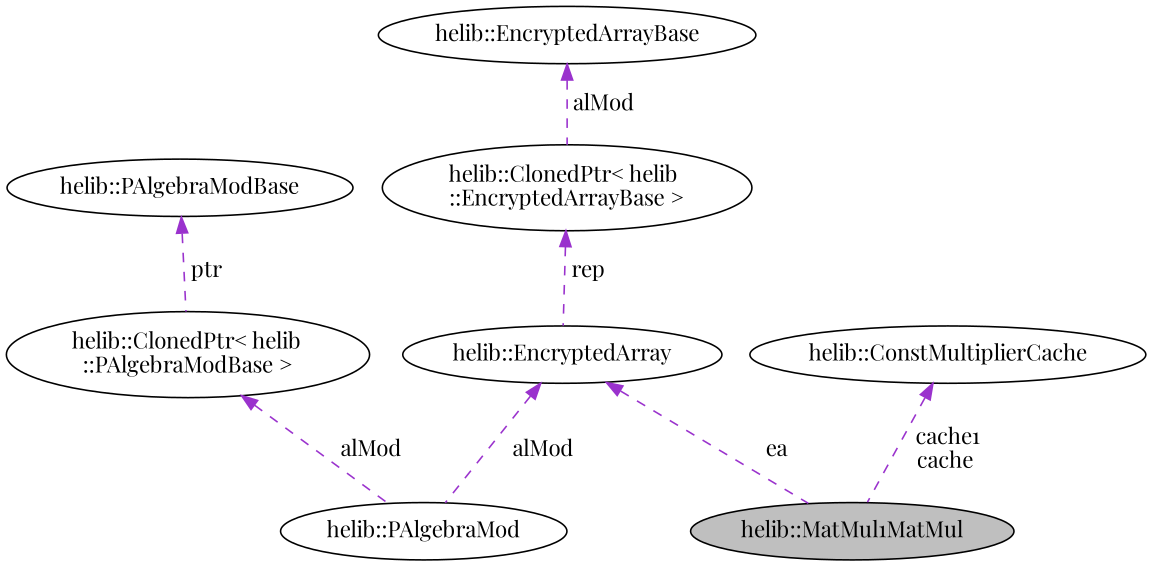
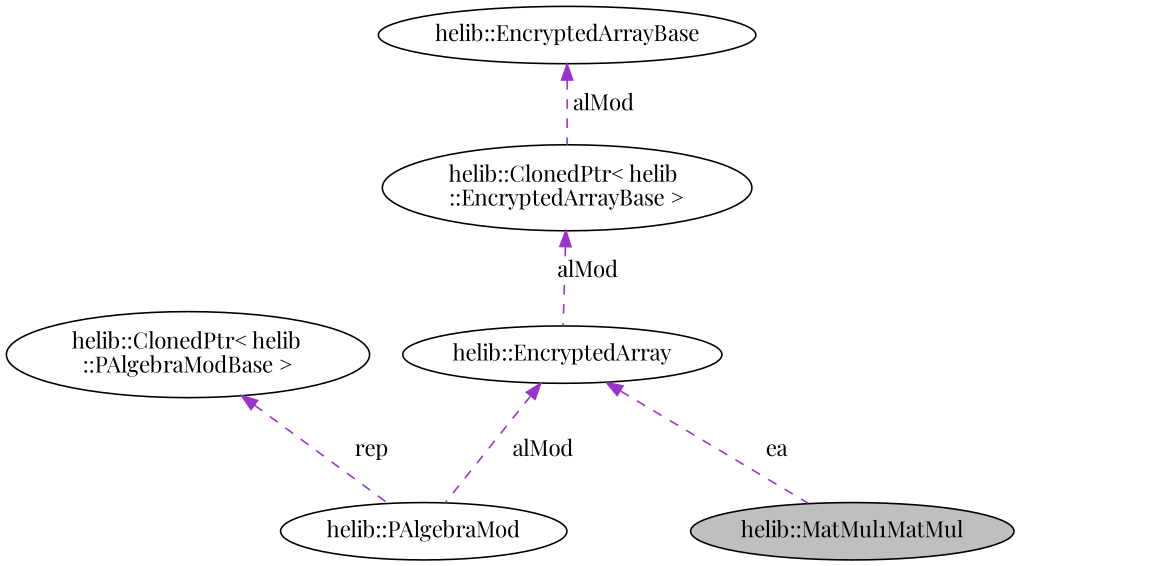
  digraph {
    fontname="Playfair Display"
    node [color=black fillcolor=white fontname="Playfair Display" style=filled]
    edge [color=darkorchid3 dir=back fontname="Playfair Display" style=dashed]
    n1 [fillcolor=grey75 fontcolor=black label="helib::MatMul1MatMul"]
    n2 [label="helib::EncryptedArray"]
    n3 [label="helib::PAlgebraMod"]
    n4 [label="helib::ClonedPtr\< helib\l::PAlgebraModBase \>"]
-   n5 [label="helib::PAlgebraModBase"]
    n6 [label="helib::ClonedPtr\< helib\l::EncryptedArrayBase \>"]
    n7 [label="helib::EncryptedArrayBase"]
-   n8 [label="helib::ConstMultiplierCache"]
    n2 -> n1 [label=" ea"]
    n2 -> n3 [label=" alMod"]
-   n4 -> n3 [label=" alMod"]
-   n5 -> n4 [label=" ptr"]
-   n6 -> n2 [label=" rep"]
+   n4 -> n3 [label=" rep"]
+   n6 -> n2 [label=" alMod"]
    n7 -> n6 [label=" alMod"]
-   n8 -> n1 [label=" cache1\ncache"]
  }
